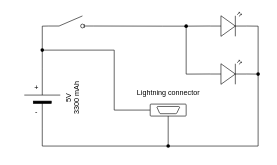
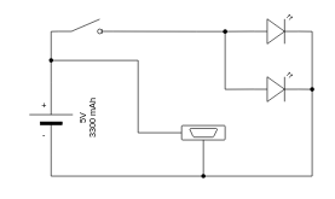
  <mxCell id="0" />
  <mxCell id="1" parent="0" />
  <mxCell id="2" value="5V&lt;div&gt;3300 mAh&lt;/div&gt;" style="verticalLabelPosition=bottom;shadow=0;dashed=0;align=center;fillColor=strokeColor;html=1;verticalAlign=top;strokeWidth=1;shape=mxgraph.electrical.miscellaneous.monocell_battery;rotation=-90;" vertex="1" parent="1"><mxGeometry x="20" y="133" width="100" height="60" as="geometry" /></mxCell>
  <mxCell id="3" value="" style="verticalLabelPosition=bottom;shadow=0;dashed=0;align=center;html=1;verticalAlign=top;shape=mxgraph.electrical.opto_electronics.led_2;pointerEvents=1;" vertex="1" parent="1"><mxGeometry x="350" y="20" width="60" height="40" as="geometry" /></mxCell>
  <mxCell id="4" value="" style="verticalLabelPosition=bottom;shadow=0;dashed=0;align=center;html=1;verticalAlign=top;shape=mxgraph.electrical.opto_electronics.led_2;pointerEvents=1;" vertex="1" parent="1"><mxGeometry x="350" y="100" width="60" height="40" as="geometry" /></mxCell>
  <mxCell id="5" value="" style="html=1;shape=mxgraph.electrical.electro-mechanical.switchDisconnector;aspect=fixed;elSwitchState=off;" vertex="1" parent="1"><mxGeometry x="80" y="26" width="75" height="20" as="geometry" /></mxCell>
  <mxCell id="6" value="" style="endArrow=none;html=1;rounded=0;exitX=1;exitY=0.5;exitDx=0;exitDy=0;exitPerimeter=0;entryX=0;entryY=0.84;entryDx=0;entryDy=0;" edge="1" parent="1" source="2" target="5"><mxGeometry width="50" height="50" relative="1" as="geometry"><mxPoint x="190" y="63" as="sourcePoint" /><mxPoint x="240" y="13" as="targetPoint" /><Array as="points"><mxPoint x="70" y="43" /></Array></mxGeometry></mxCell>
  <mxCell id="7" value="" style="endArrow=none;html=1;rounded=0;exitX=1;exitY=0.84;exitDx=0;exitDy=0;entryX=0.402;entryY=0.479;entryDx=0;entryDy=0;entryPerimeter=0;" edge="1" parent="1" source="5" target="8"><mxGeometry width="50" height="50" relative="1" as="geometry"><mxPoint x="170" y="123" as="sourcePoint" /><mxPoint x="290" y="43" as="targetPoint" /><Array as="points"><mxPoint x="270" y="43" /></Array></mxGeometry></mxCell>
  <mxCell id="8" value="" style="shape=waypoint;sketch=0;fillStyle=solid;size=6;pointerEvents=1;points=[];fillColor=none;resizable=0;rotatable=0;perimeter=centerPerimeter;snapToPoint=1;" vertex="1" parent="1"><mxGeometry x="300" y="33" width="20" height="20" as="geometry" /></mxCell>
  <mxCell id="9" value="" style="endArrow=none;html=1;rounded=0;entryX=0;entryY=0.57;entryDx=0;entryDy=0;entryPerimeter=0;exitX=0.642;exitY=0.556;exitDx=0;exitDy=0;exitPerimeter=0;" edge="1" parent="1" source="8" target="3"><mxGeometry width="50" height="50" relative="1" as="geometry"><mxPoint x="290" y="123" as="sourcePoint" /><mxPoint x="340" y="73" as="targetPoint" /></mxGeometry></mxCell>
  <mxCell id="10" value="" style="endArrow=none;html=1;rounded=0;entryX=0;entryY=0.57;entryDx=0;entryDy=0;entryPerimeter=0;exitX=0.488;exitY=0.652;exitDx=0;exitDy=0;exitPerimeter=0;" edge="1" parent="1" source="8" target="4"><mxGeometry width="50" height="50" relative="1" as="geometry"><mxPoint x="320" y="53" as="sourcePoint" /><mxPoint x="360" y="53" as="targetPoint" /><Array as="points"><mxPoint x="310" y="123" /></Array></mxGeometry></mxCell>
  <mxCell id="11" value="" style="endArrow=none;html=1;rounded=0;exitX=0;exitY=0.5;exitDx=0;exitDy=0;exitPerimeter=0;entryX=1;entryY=0.57;entryDx=0;entryDy=0;entryPerimeter=0;" edge="1" parent="1" source="2" target="3"><mxGeometry width="50" height="50" relative="1" as="geometry"><mxPoint x="260" y="163" as="sourcePoint" /><mxPoint x="430" y="43" as="targetPoint" /><Array as="points"><mxPoint x="70" y="243" /><mxPoint x="430" y="243" /><mxPoint x="430" y="43" /></Array></mxGeometry></mxCell>
  <mxCell id="12" value="" style="shape=waypoint;sketch=0;fillStyle=solid;size=6;pointerEvents=1;points=[];fillColor=none;resizable=0;rotatable=0;perimeter=centerPerimeter;snapToPoint=1;" vertex="1" parent="1"><mxGeometry x="420" y="113" width="20" height="20" as="geometry" /></mxCell>
  <mxCell id="13" value="" style="endArrow=none;html=1;rounded=0;entryX=0.292;entryY=0.494;entryDx=0;entryDy=0;entryPerimeter=0;exitX=1;exitY=0.57;exitDx=0;exitDy=0;exitPerimeter=0;" edge="1" parent="1" source="4" target="12"><mxGeometry width="50" height="50" relative="1" as="geometry"><mxPoint x="370" y="153" as="sourcePoint" /><mxPoint x="420" y="103" as="targetPoint" /></mxGeometry></mxCell>
  <mxCell id="14" value="" style="shape=waypoint;sketch=0;fillStyle=solid;size=6;pointerEvents=1;points=[];fillColor=none;resizable=0;rotatable=0;perimeter=centerPerimeter;snapToPoint=1;" vertex="1" parent="1"><mxGeometry x="60" y="73" width="20" height="20" as="geometry" /></mxCell>
  <mxCell id="15" value="" style="endArrow=none;html=1;rounded=0;entryX=0.5;entryY=0.5;entryDx=0;entryDy=0;entryPerimeter=0;" edge="1" parent="1" target="14"><mxGeometry width="50" height="50" relative="1" as="geometry"><mxPoint x="250" y="183" as="sourcePoint" /><mxPoint x="190" y="43" as="targetPoint" /><Array as="points"><mxPoint x="190" y="183" /><mxPoint x="190" y="83" /></Array></mxGeometry></mxCell>
  <mxCell id="16" value="" style="pointerEvents=1;verticalLabelPosition=bottom;shadow=0;dashed=0;align=center;html=1;verticalAlign=top;shape=mxgraph.electrical.miscellaneous.small_d_connector" vertex="1" parent="1"><mxGeometry x="250" y="173" width="60" height="20" as="geometry" /></mxCell>
- <mxCell id="17" value="Lightning connec&lt;span style=&quot;background-color: initial;&quot;&gt;tor&lt;/span&gt;" style="text;html=1;align=center;verticalAlign=middle;resizable=0;points=[];autosize=1;strokeColor=none;fillColor=none;" vertex="1" parent="1"><mxGeometry x="215" y="140" width="130" height="30" as="geometry" /></mxCell>
  <mxCell id="18" value="" style="shape=waypoint;sketch=0;fillStyle=solid;size=6;pointerEvents=1;points=[];fillColor=none;resizable=0;rotatable=0;perimeter=centerPerimeter;snapToPoint=1;" vertex="1" parent="1"><mxGeometry x="270" y="233" width="20" height="20" as="geometry" /></mxCell>
  <mxCell id="19" value="" style="endArrow=none;html=1;rounded=0;entryX=0.5;entryY=1;entryDx=0;entryDy=0;entryPerimeter=0;" edge="1" parent="1" source="18" target="16"><mxGeometry width="50" height="50" relative="1" as="geometry"><mxPoint x="220" y="233" as="sourcePoint" /><mxPoint x="270" y="183" as="targetPoint" /></mxGeometry></mxCell>
  <mxCell id="20" value="-" style="text;html=1;align=center;verticalAlign=middle;resizable=0;points=[];autosize=1;strokeColor=none;fillColor=none;" vertex="1" parent="1"><mxGeometry x="45" y="171" width="30" height="30" as="geometry" /></mxCell>
  <mxCell id="21" value="+" style="text;html=1;align=center;verticalAlign=middle;resizable=0;points=[];autosize=1;strokeColor=none;fillColor=none;" vertex="1" parent="1"><mxGeometry x="45" y="131" width="30" height="30" as="geometry" /></mxCell>
